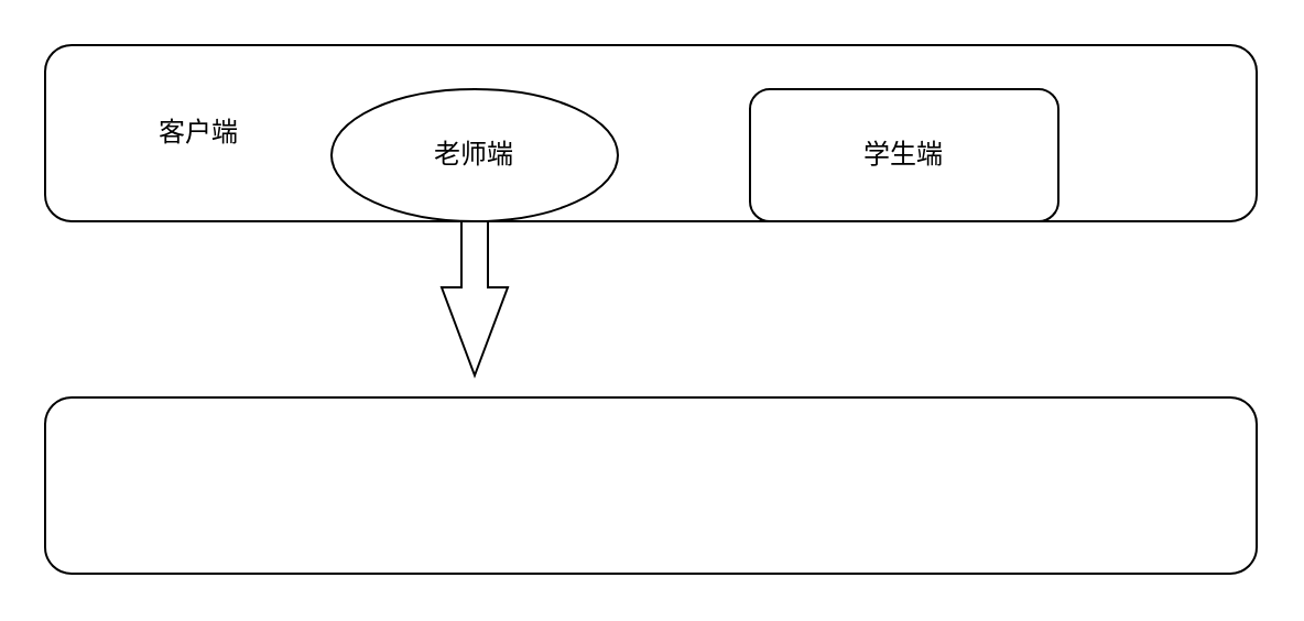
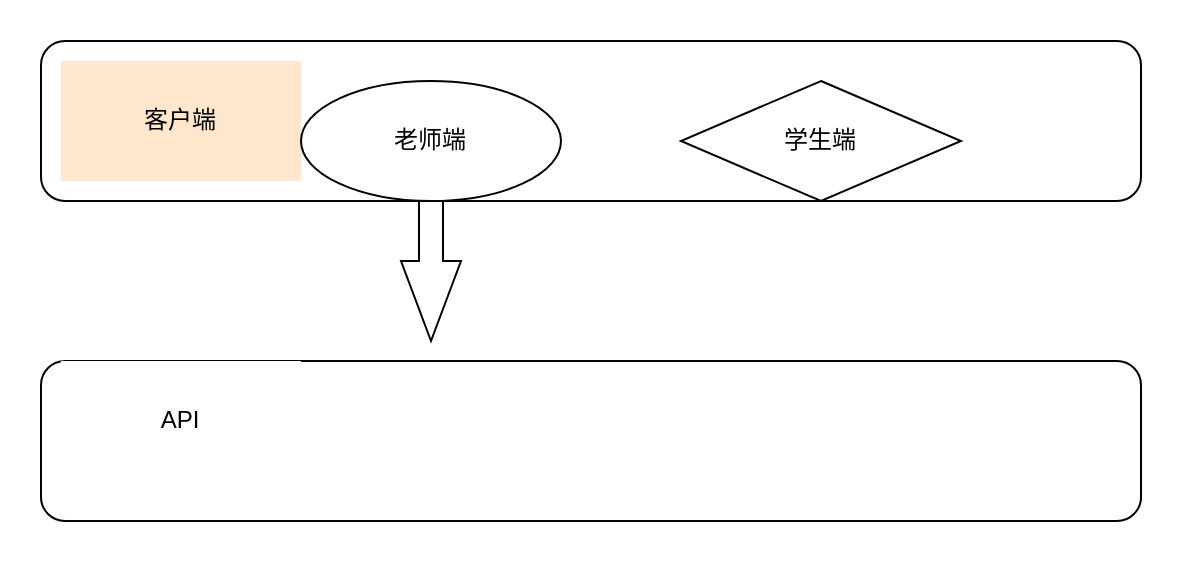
  <mxCell id="0" />
  <mxCell id="1" parent="0" />
  <mxCell id="2" value="" style="rounded=1;whiteSpace=wrap;html=1;" vertex="1" parent="1"><mxGeometry x="20" y="20" width="550" height="80" as="geometry" /></mxCell>
- <mxCell id="3" value="客户端" style="rounded=0;whiteSpace=wrap;html=1;strokeColor=none;" vertex="1" parent="1"><mxGeometry x="30" y="30" width="120" height="60" as="geometry" /></mxCell>
+ <mxCell id="3" value="客户端" style="rounded=0;whiteSpace=wrap;html=1;strokeColor=none;fillColor=#ffe6cc;" vertex="1" parent="1"><mxGeometry x="30" y="30" width="120" height="60" as="geometry" /></mxCell>
  <mxCell id="4" value="老师端" style="ellipse;whiteSpace=wrap;html=1;" vertex="1" parent="1"><mxGeometry x="150" y="40" width="130" height="60" as="geometry" /></mxCell>
- <mxCell id="5" value="学生端" style="rounded=1;whiteSpace=wrap;html=1;" vertex="1" parent="1"><mxGeometry x="340" y="40" width="140" height="60" as="geometry" /></mxCell>
+ <mxCell id="5" value="学生端" style="rhombus;whiteSpace=wrap;html=1;" vertex="1" parent="1"><mxGeometry x="340" y="40" width="140" height="60" as="geometry" /></mxCell>
  <mxCell id="6" value="" style="rounded=1;whiteSpace=wrap;html=1;" vertex="1" parent="1"><mxGeometry x="20" y="180" width="550" height="80" as="geometry" /></mxCell>
+ <mxCell id="7" value="API" style="rounded=0;whiteSpace=wrap;html=1;strokeColor=none;" vertex="1" parent="1"><mxGeometry x="30" y="180" width="120" height="60" as="geometry" /></mxCell>
  <mxCell id="8" value="" style="html=1;shadow=0;dashed=0;align=center;verticalAlign=middle;shape=mxgraph.arrows2.arrow;dy=0.6;dx=40;direction=south;notch=0;" vertex="1" parent="1"><mxGeometry x="200" y="100" width="30" height="70" as="geometry" /></mxCell>
